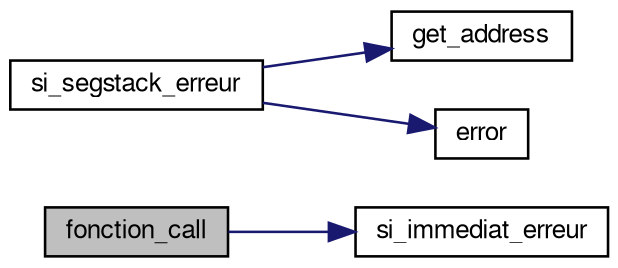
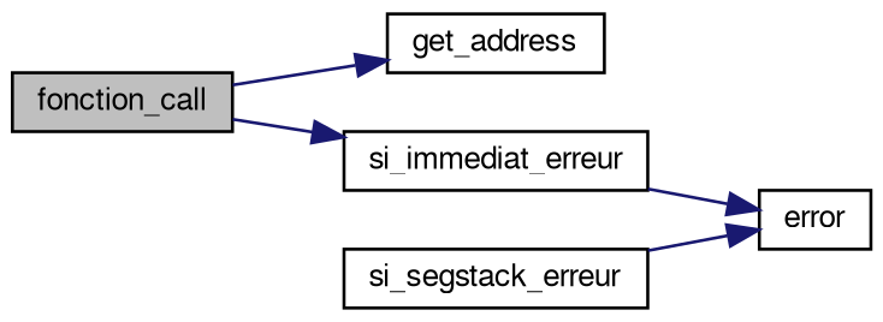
  digraph {
    rankdir=LR
    node [color=black fillcolor=white fontname=FreeSans fontsize=10 shape=record style=filled]
    edge [color=midnightblue fontname=FreeSans fontsize=10 labelfontname=FreeSans labelfontsize=10 style=solid]
    n1 [fillcolor=grey75 fontcolor=black height=0.2 label=fonction_call width=0.4]
    n2 [height=0.2 label=get_address width=0.4]
    n3 [height=0.2 label=si_immediat_erreur width=0.4]
    n4 [height=0.2 label=error width=0.4]
    n5 [height=0.2 label=si_segstack_erreur width=0.4]
-   n5 -> n2
+   n1 -> n2
    n1 -> n3
+   n3 -> n4
    n5 -> n4
  }
